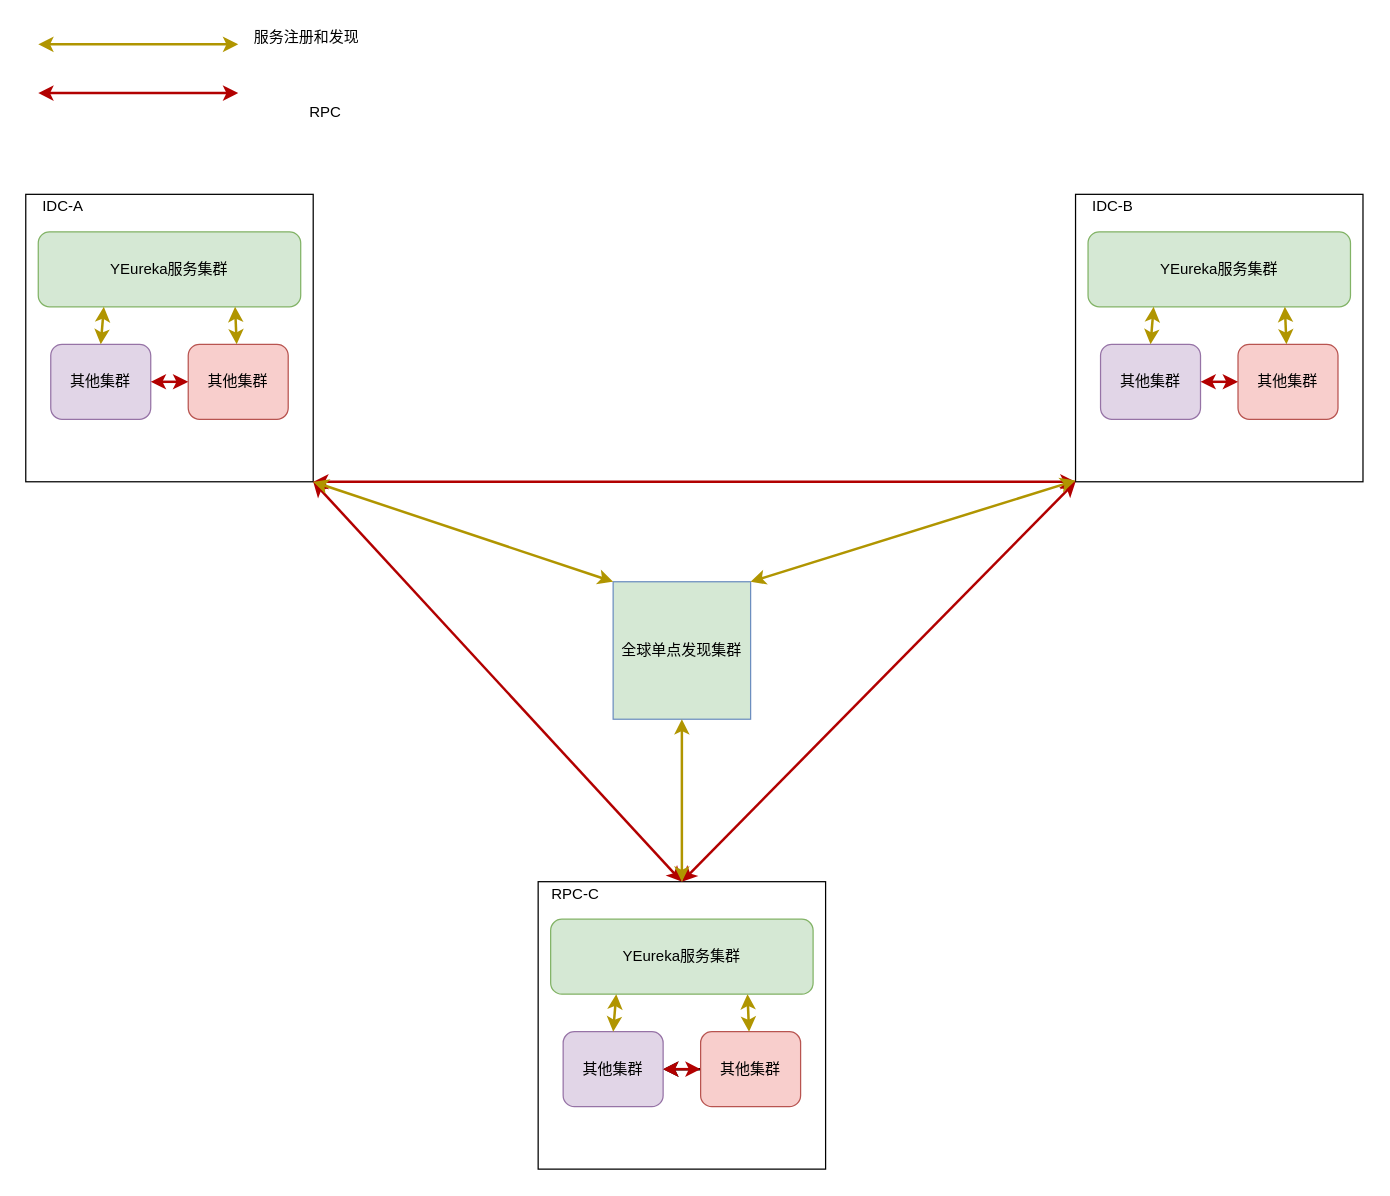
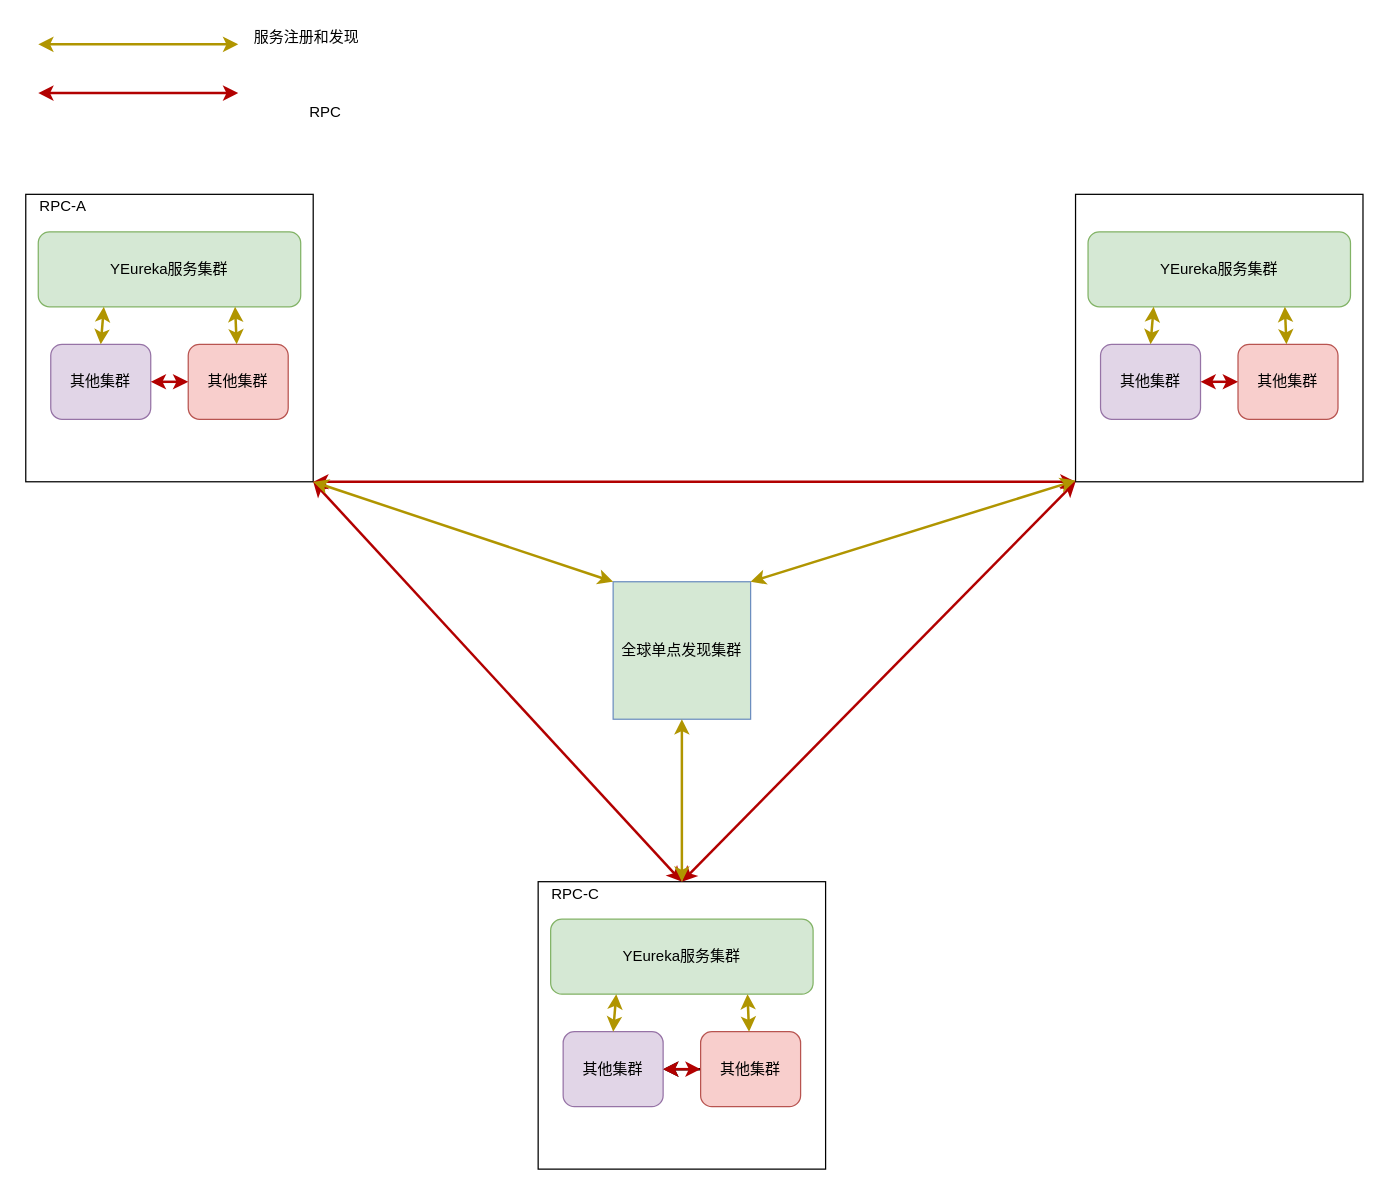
  <mxCell id="0" />
  <mxCell id="1" parent="0" />
  <mxCell id="2" value="" style="whiteSpace=wrap;html=1;aspect=fixed;" parent="1" vertex="1"><mxGeometry x="20" y="155" width="230" height="230" as="geometry" /></mxCell>
  <mxCell id="3" value="YEureka服务集群" style="rounded=1;whiteSpace=wrap;html=1;fillColor=#d5e8d4;strokeColor=#82b366;" parent="1" vertex="1"><mxGeometry x="30" y="185" width="210" height="60" as="geometry" /></mxCell>
- <mxCell id="4" value="IDC-A" style="text;html=1;strokeColor=none;fillColor=none;align=center;verticalAlign=middle;whiteSpace=wrap;rounded=0;" parent="1" vertex="1"><mxGeometry x="20" y="155" width="60" height="20" as="geometry" /></mxCell>
+ <mxCell id="4" value="RPC-A" style="text;html=1;strokeColor=none;fillColor=none;align=center;verticalAlign=middle;whiteSpace=wrap;rounded=0;" parent="1" vertex="1"><mxGeometry x="20" y="155" width="60" height="20" as="geometry" /></mxCell>
  <mxCell id="5" value="其他集群" style="rounded=1;whiteSpace=wrap;html=1;fillColor=#f8cecc;strokeColor=#b85450;" parent="1" vertex="1"><mxGeometry x="150" y="275" width="80" height="60" as="geometry" /></mxCell>
  <mxCell id="6" value="" style="endArrow=classic;startArrow=classic;html=1;exitX=0.75;exitY=1;exitDx=0;exitDy=0;fillColor=#e3c800;strokeColor=#B09500;strokeWidth=2;" parent="1" source="3" target="5" edge="1"><mxGeometry width="50" height="50" relative="1" as="geometry"><mxPoint x="380" y="505" as="sourcePoint" /><mxPoint x="420" y="475" as="targetPoint" /></mxGeometry></mxCell>
  <mxCell id="7" value="其他集群" style="rounded=1;whiteSpace=wrap;html=1;fillColor=#e1d5e7;strokeColor=#9673a6;" parent="1" vertex="1"><mxGeometry x="40" y="275" width="80" height="60" as="geometry" /></mxCell>
  <mxCell id="8" value="" style="endArrow=classic;startArrow=classic;html=1;exitX=0.5;exitY=0;exitDx=0;exitDy=0;entryX=0.25;entryY=1;entryDx=0;entryDy=0;fillColor=#e3c800;strokeColor=#B09500;strokeWidth=2;" parent="1" source="7" target="3" edge="1"><mxGeometry width="50" height="50" relative="1" as="geometry"><mxPoint x="197.5" y="255" as="sourcePoint" /><mxPoint x="198.75" y="285" as="targetPoint" /></mxGeometry></mxCell>
  <mxCell id="9" value="" style="endArrow=classic;startArrow=classic;html=1;entryX=0;entryY=0.5;entryDx=0;entryDy=0;fillColor=#e51400;strokeColor=#B20000;strokeWidth=2;" parent="1" source="7" target="5" edge="1"><mxGeometry width="50" height="50" relative="1" as="geometry"><mxPoint x="380" y="505" as="sourcePoint" /><mxPoint x="430" y="455" as="targetPoint" /></mxGeometry></mxCell>
  <mxCell id="10" value="" style="whiteSpace=wrap;html=1;aspect=fixed;" parent="1" vertex="1"><mxGeometry x="860" y="155" width="230" height="230" as="geometry" /></mxCell>
  <mxCell id="11" value="YEureka服务集群" style="rounded=1;whiteSpace=wrap;html=1;fillColor=#d5e8d4;strokeColor=#82b366;" parent="1" vertex="1"><mxGeometry x="870" y="185" width="210" height="60" as="geometry" /></mxCell>
- <mxCell id="12" value="IDC-B" style="text;html=1;strokeColor=none;fillColor=none;align=center;verticalAlign=middle;whiteSpace=wrap;rounded=0;" parent="1" vertex="1"><mxGeometry x="860" y="155" width="60" height="20" as="geometry" /></mxCell>
  <mxCell id="13" value="其他集群" style="rounded=1;whiteSpace=wrap;html=1;fillColor=#f8cecc;strokeColor=#b85450;" parent="1" vertex="1"><mxGeometry x="990" y="275" width="80" height="60" as="geometry" /></mxCell>
  <mxCell id="14" value="" style="endArrow=classic;startArrow=classic;html=1;exitX=0.75;exitY=1;exitDx=0;exitDy=0;fillColor=#e3c800;strokeColor=#B09500;strokeWidth=2;" parent="1" source="11" target="13" edge="1"><mxGeometry width="50" height="50" relative="1" as="geometry"><mxPoint x="1220" y="505" as="sourcePoint" /><mxPoint x="1260" y="475" as="targetPoint" /></mxGeometry></mxCell>
  <mxCell id="15" value="其他集群" style="rounded=1;whiteSpace=wrap;html=1;fillColor=#e1d5e7;strokeColor=#9673a6;" parent="1" vertex="1"><mxGeometry x="880" y="275" width="80" height="60" as="geometry" /></mxCell>
  <mxCell id="16" value="" style="endArrow=classic;startArrow=classic;html=1;exitX=0.5;exitY=0;exitDx=0;exitDy=0;entryX=0.25;entryY=1;entryDx=0;entryDy=0;fillColor=#e3c800;strokeColor=#B09500;strokeWidth=2;" parent="1" source="15" target="11" edge="1"><mxGeometry width="50" height="50" relative="1" as="geometry"><mxPoint x="1037.5" y="255" as="sourcePoint" /><mxPoint x="1038.75" y="285" as="targetPoint" /></mxGeometry></mxCell>
  <mxCell id="17" value="" style="endArrow=classic;startArrow=classic;html=1;entryX=0;entryY=0.5;entryDx=0;entryDy=0;fillColor=#e51400;strokeColor=#B20000;strokeWidth=2;" parent="1" source="15" target="13" edge="1"><mxGeometry width="50" height="50" relative="1" as="geometry"><mxPoint x="1220" y="505" as="sourcePoint" /><mxPoint x="1270" y="455" as="targetPoint" /></mxGeometry></mxCell>
  <mxCell id="18" value="" style="whiteSpace=wrap;html=1;aspect=fixed;" parent="1" vertex="1"><mxGeometry x="430" y="705" width="230" height="230" as="geometry" /></mxCell>
  <mxCell id="19" value="YEureka服务集群" style="rounded=1;whiteSpace=wrap;html=1;fillColor=#d5e8d4;strokeColor=#82b366;" parent="1" vertex="1"><mxGeometry x="440" y="735" width="210" height="60" as="geometry" /></mxCell>
  <mxCell id="20" value="RPC-C" style="text;html=1;strokeColor=none;fillColor=none;align=center;verticalAlign=middle;whiteSpace=wrap;rounded=0;" parent="1" vertex="1"><mxGeometry x="430" y="705" width="60" height="20" as="geometry" /></mxCell>
  <mxCell id="21" value="" style="edgeStyle=orthogonalEdgeStyle;rounded=0;orthogonalLoop=1;jettySize=auto;html=1;strokeWidth=2;" parent="1" source="22" target="24" edge="1"><mxGeometry relative="1" as="geometry" /></mxCell>
  <mxCell id="22" value="其他集群" style="rounded=1;whiteSpace=wrap;html=1;fillColor=#f8cecc;strokeColor=#b85450;" parent="1" vertex="1"><mxGeometry x="560" y="825" width="80" height="60" as="geometry" /></mxCell>
  <mxCell id="23" value="" style="endArrow=classic;startArrow=classic;html=1;exitX=0.75;exitY=1;exitDx=0;exitDy=0;fillColor=#e3c800;strokeColor=#B09500;strokeWidth=2;" parent="1" source="19" target="22" edge="1"><mxGeometry width="50" height="50" relative="1" as="geometry"><mxPoint x="790" y="1055" as="sourcePoint" /><mxPoint x="830" y="1025" as="targetPoint" /></mxGeometry></mxCell>
  <mxCell id="24" value="其他集群" style="rounded=1;whiteSpace=wrap;html=1;fillColor=#e1d5e7;strokeColor=#9673a6;" parent="1" vertex="1"><mxGeometry x="450" y="825" width="80" height="60" as="geometry" /></mxCell>
  <mxCell id="25" value="" style="endArrow=classic;startArrow=classic;html=1;exitX=0.5;exitY=0;exitDx=0;exitDy=0;entryX=0.25;entryY=1;entryDx=0;entryDy=0;fillColor=#e3c800;strokeColor=#B09500;strokeWidth=2;" parent="1" source="24" target="19" edge="1"><mxGeometry width="50" height="50" relative="1" as="geometry"><mxPoint x="607.5" y="805" as="sourcePoint" /><mxPoint x="608.75" y="835" as="targetPoint" /></mxGeometry></mxCell>
  <mxCell id="26" value="" style="endArrow=classic;startArrow=classic;html=1;entryX=1;entryY=1;entryDx=0;entryDy=0;fillColor=#e51400;strokeColor=#B20000;strokeWidth=2;exitX=0.5;exitY=0;exitDx=0;exitDy=0;" parent="1" source="18" target="2" edge="1"><mxGeometry width="50" height="50" relative="1" as="geometry"><mxPoint x="220" y="435" as="sourcePoint" /><mxPoint x="270" y="425" as="targetPoint" /></mxGeometry></mxCell>
  <mxCell id="27" value="" style="endArrow=classic;startArrow=classic;html=1;strokeWidth=2;fillColor=#e51400;strokeColor=#B20000;entryX=0.5;entryY=0;entryDx=0;entryDy=0;exitX=0;exitY=1;exitDx=0;exitDy=0;" parent="1" source="10" target="18" edge="1"><mxGeometry width="50" height="50" relative="1" as="geometry"><mxPoint x="800" y="419" as="sourcePoint" /><mxPoint x="975" y="685" as="targetPoint" /></mxGeometry></mxCell>
  <mxCell id="28" value="" style="endArrow=classic;startArrow=classic;html=1;entryX=1;entryY=1;entryDx=0;entryDy=0;strokeWidth=2;fillColor=#e51400;strokeColor=#B20000;" parent="1" target="2" edge="1"><mxGeometry width="50" height="50" relative="1" as="geometry"><mxPoint x="860" y="385" as="sourcePoint" /><mxPoint x="805" y="555" as="targetPoint" /></mxGeometry></mxCell>
  <mxCell id="29" value="全球单点发现集群" style="whiteSpace=wrap;html=1;aspect=fixed;fillColor=#d5e8d4;strokeColor=#6c8ebf;rounded=0;" parent="1" vertex="1"><mxGeometry x="490" y="465" width="110" height="110" as="geometry" /></mxCell>
  <mxCell id="30" value="" style="endArrow=classic;startArrow=classic;html=1;exitX=0.5;exitY=1;exitDx=0;exitDy=0;fillColor=#e3c800;strokeColor=#B09500;strokeWidth=2;entryX=0.5;entryY=0;entryDx=0;entryDy=0;" parent="1" source="29" edge="1" target="18"><mxGeometry width="50" height="50" relative="1" as="geometry"><mxPoint x="300" y="685" as="sourcePoint" /><mxPoint x="250" y="685" as="targetPoint" /></mxGeometry></mxCell>
  <mxCell id="31" value="" style="endArrow=classic;startArrow=classic;html=1;entryX=1;entryY=1;entryDx=0;entryDy=0;exitX=0;exitY=0;exitDx=0;exitDy=0;fillColor=#e3c800;strokeColor=#B09500;strokeWidth=2;" parent="1" source="29" target="2" edge="1"><mxGeometry width="50" height="50" relative="1" as="geometry"><mxPoint x="300" y="385" as="sourcePoint" /><mxPoint x="560" y="465" as="targetPoint" /></mxGeometry></mxCell>
  <mxCell id="32" value="" style="endArrow=classic;startArrow=classic;html=1;exitX=0;exitY=0;exitDx=0;exitDy=0;fillColor=#e3c800;strokeColor=#B09500;strokeWidth=2;entryX=1;entryY=0;entryDx=0;entryDy=0;" parent="1" target="29" edge="1"><mxGeometry width="50" height="50" relative="1" as="geometry"><mxPoint x="860" y="384" as="sourcePoint" /><mxPoint x="807" y="384" as="targetPoint" /></mxGeometry></mxCell>
  <mxCell id="33" value="" style="endArrow=classic;startArrow=classic;html=1;fillColor=#e51400;strokeColor=#B20000;strokeWidth=2;" parent="1" edge="1"><mxGeometry width="50" height="50" relative="1" as="geometry"><mxPoint x="30" y="74" as="sourcePoint" /><mxPoint x="190" y="74" as="targetPoint" /></mxGeometry></mxCell>
  <mxCell id="34" value="" style="endArrow=classic;startArrow=classic;html=1;fillColor=#e3c800;strokeColor=#B09500;strokeWidth=2;" parent="1" edge="1"><mxGeometry width="50" height="50" relative="1" as="geometry"><mxPoint x="30" y="35" as="sourcePoint" /><mxPoint x="190" y="35" as="targetPoint" /></mxGeometry></mxCell>
  <mxCell id="35" value="服务注册和发现" style="text;html=1;strokeColor=none;fillColor=none;align=center;verticalAlign=middle;whiteSpace=wrap;rounded=0;" parent="1" vertex="1"><mxGeometry x="200" y="20" width="90" height="20" as="geometry" /></mxCell>
  <mxCell id="36" value="RPC" style="text;html=1;strokeColor=none;fillColor=none;align=center;verticalAlign=middle;whiteSpace=wrap;rounded=0;" parent="1" vertex="1"><mxGeometry x="230" y="80" width="60" height="20" as="geometry" /></mxCell>
  <mxCell id="37" value="" style="endArrow=classic;startArrow=classic;html=1;fillColor=#e51400;strokeColor=#B20000;strokeWidth=2;entryX=0;entryY=0.5;entryDx=0;entryDy=0;" parent="1" target="22" edge="1"><mxGeometry width="50" height="50" relative="1" as="geometry"><mxPoint x="530" y="855" as="sourcePoint" /><mxPoint x="570" y="875" as="targetPoint" /></mxGeometry></mxCell>
